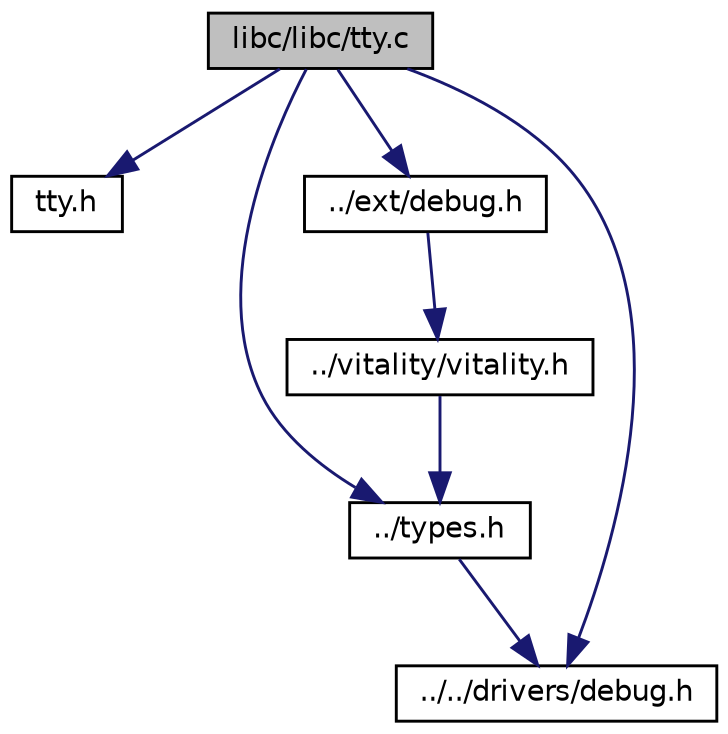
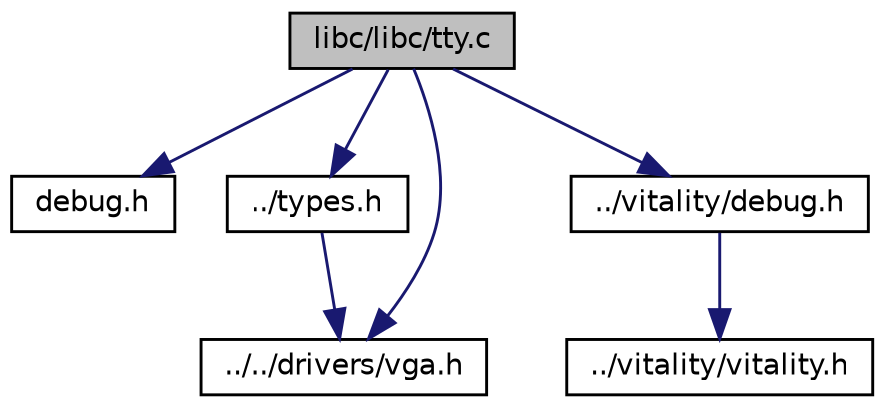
  digraph {
    node [color=black fillcolor=white fontname=Helvetica fontsize=10 shape=record style=filled]
    edge [color=midnightblue fontname=Helvetica fontsize=10 labelfontname=Helvetica labelfontsize=10 style=solid]
    n1 [fillcolor=grey75 fontcolor=black height=0.2 label="libc/libc/tty.c" width=0.4]
-   n2 [height=0.2 label="tty.h" width=0.4]
+   n2 [height=0.2 label="debug.h" width=0.4]
    n3 [height=0.2 label="../types.h" width=0.4]
-   n4 [height=0.2 label="../../drivers/debug.h" width=0.4]
-   n5 [height=0.2 label="../ext/debug.h" width=0.4]
+   n4 [height=0.2 label="../../drivers/vga.h" width=0.4]
+   n5 [height=0.2 label="../vitality/debug.h" width=0.4]
    n6 [height=0.2 label="../vitality/vitality.h" width=0.4]
    n1 -> n2
    n1 -> n3
    n1 -> n4
    n1 -> n5
    n3 -> n4
    n5 -> n6
-   n6 -> n3
  }
